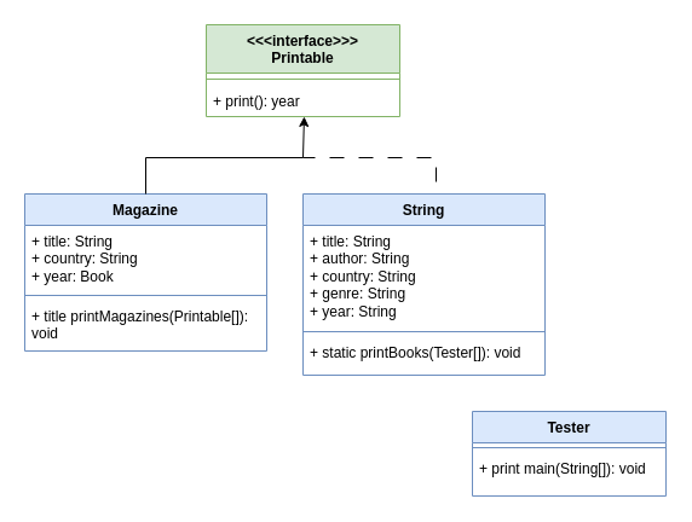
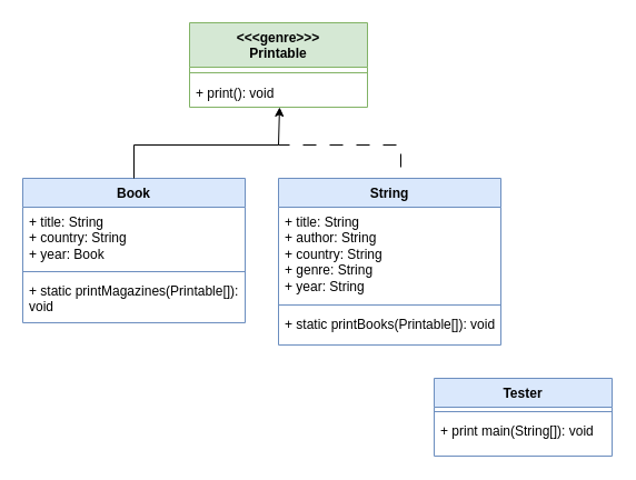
  <mxCell id="0" />
  <mxCell id="1" parent="0" />
  <mxCell id="2" value="String" style="swimlane;fontStyle=1;align=center;verticalAlign=top;childLayout=stackLayout;horizontal=1;startSize=26;horizontalStack=0;resizeParent=1;resizeParentMax=0;resizeLast=0;collapsible=1;marginBottom=0;whiteSpace=wrap;html=1;strokeColor=#6c8ebf;fontFamily=Helvetica;fontSize=12;fillColor=#dae8fc;" vertex="1" parent="1"><mxGeometry x="250" y="160" width="200" height="150" as="geometry" /></mxCell>
  <mxCell id="3" value="+ title: String&lt;br&gt;+ author: String&lt;div&gt;+ country: String&lt;/div&gt;&lt;div&gt;+ genre: String&lt;/div&gt;&lt;div&gt;+ year: String&lt;br&gt;&lt;div&gt;&lt;br&gt;&lt;/div&gt;&lt;/div&gt;" style="text;strokeColor=none;fillColor=none;align=left;verticalAlign=top;spacingLeft=4;spacingRight=4;overflow=hidden;rotatable=0;points=[[0,0.5],[1,0.5]];portConstraint=eastwest;whiteSpace=wrap;html=1;fontFamily=Helvetica;fontSize=12;fontColor=default;" vertex="1" parent="2"><mxGeometry y="26" width="200" height="84" as="geometry" /></mxCell>
  <mxCell id="4" value="" style="line;strokeWidth=1;fillColor=none;align=left;verticalAlign=middle;spacingTop=-1;spacingLeft=3;spacingRight=3;rotatable=0;labelPosition=right;points=[];portConstraint=eastwest;strokeColor=inherit;fontFamily=Helvetica;fontSize=12;fontColor=default;" vertex="1" parent="2"><mxGeometry y="110" width="200" height="8" as="geometry" /></mxCell>
- <mxCell id="5" value="+ static printBooks(Tester[]): void" style="text;strokeColor=none;fillColor=none;align=left;verticalAlign=top;spacingLeft=4;spacingRight=4;overflow=hidden;rotatable=0;points=[[0,0.5],[1,0.5]];portConstraint=eastwest;whiteSpace=wrap;html=1;fontFamily=Helvetica;fontSize=12;fontColor=default;" vertex="1" parent="2"><mxGeometry y="118" width="200" height="32" as="geometry" /></mxCell>
- <mxCell id="6" value="&amp;lt;&amp;lt;&amp;lt;interface&amp;gt;&amp;gt;&amp;gt;&lt;div&gt;Printable&lt;/div&gt;" style="swimlane;fontStyle=1;align=center;verticalAlign=top;childLayout=stackLayout;horizontal=1;startSize=40;horizontalStack=0;resizeParent=1;resizeParentMax=0;resizeLast=0;collapsible=1;marginBottom=0;whiteSpace=wrap;html=1;strokeColor=#82b366;fontFamily=Helvetica;fontSize=12;fontColor=default;fillColor=#d5e8d4;" vertex="1" parent="1"><mxGeometry x="170" y="20" width="160" height="76" as="geometry" /></mxCell>
+ <mxCell id="5" value="+ static printBooks(Printable[]): void" style="text;strokeColor=none;fillColor=none;align=left;verticalAlign=top;spacingLeft=4;spacingRight=4;overflow=hidden;rotatable=0;points=[[0,0.5],[1,0.5]];portConstraint=eastwest;whiteSpace=wrap;html=1;fontFamily=Helvetica;fontSize=12;fontColor=default;" vertex="1" parent="2"><mxGeometry y="118" width="200" height="32" as="geometry" /></mxCell>
+ <mxCell id="6" value="&amp;lt;&amp;lt;&amp;lt;genre&amp;gt;&amp;gt;&amp;gt;&lt;div&gt;Printable&lt;/div&gt;" style="swimlane;fontStyle=1;align=center;verticalAlign=top;childLayout=stackLayout;horizontal=1;startSize=40;horizontalStack=0;resizeParent=1;resizeParentMax=0;resizeLast=0;collapsible=1;marginBottom=0;whiteSpace=wrap;html=1;strokeColor=#82b366;fontFamily=Helvetica;fontSize=12;fontColor=default;fillColor=#d5e8d4;" vertex="1" parent="1"><mxGeometry x="170" y="20" width="160" height="76" as="geometry" /></mxCell>
  <mxCell id="7" value="" style="line;strokeWidth=1;fillColor=none;align=left;verticalAlign=middle;spacingTop=-1;spacingLeft=3;spacingRight=3;rotatable=0;labelPosition=right;points=[];portConstraint=eastwest;strokeColor=inherit;fontFamily=Helvetica;fontSize=12;fontColor=default;" vertex="1" parent="6"><mxGeometry y="40" width="160" height="10" as="geometry" /></mxCell>
- <mxCell id="8" value="+ print(): year" style="text;strokeColor=none;fillColor=none;align=left;verticalAlign=top;spacingLeft=4;spacingRight=4;overflow=hidden;rotatable=0;points=[[0,0.5],[1,0.5]];portConstraint=eastwest;whiteSpace=wrap;html=1;fontFamily=Helvetica;fontSize=12;fontColor=default;" vertex="1" parent="6"><mxGeometry y="50" width="160" height="26" as="geometry" /></mxCell>
- <mxCell id="9" value="Magazine" style="swimlane;fontStyle=1;align=center;verticalAlign=top;childLayout=stackLayout;horizontal=1;startSize=26;horizontalStack=0;resizeParent=1;resizeParentMax=0;resizeLast=0;collapsible=1;marginBottom=0;whiteSpace=wrap;html=1;strokeColor=#6c8ebf;fontFamily=Helvetica;fontSize=12;fillColor=#dae8fc;" vertex="1" parent="1"><mxGeometry x="20" y="160" width="200" height="130" as="geometry" /></mxCell>
+ <mxCell id="8" value="+ print(): void" style="text;strokeColor=none;fillColor=none;align=left;verticalAlign=top;spacingLeft=4;spacingRight=4;overflow=hidden;rotatable=0;points=[[0,0.5],[1,0.5]];portConstraint=eastwest;whiteSpace=wrap;html=1;fontFamily=Helvetica;fontSize=12;fontColor=default;" vertex="1" parent="6"><mxGeometry y="50" width="160" height="26" as="geometry" /></mxCell>
+ <mxCell id="9" value="Book" style="swimlane;fontStyle=1;align=center;verticalAlign=top;childLayout=stackLayout;horizontal=1;startSize=26;horizontalStack=0;resizeParent=1;resizeParentMax=0;resizeLast=0;collapsible=1;marginBottom=0;whiteSpace=wrap;html=1;strokeColor=#6c8ebf;fontFamily=Helvetica;fontSize=12;fillColor=#dae8fc;" vertex="1" parent="1"><mxGeometry x="20" y="160" width="200" height="130" as="geometry" /></mxCell>
  <mxCell id="10" value="+ title: String&lt;br&gt;+ country: String&lt;div&gt;+ year: Book&lt;/div&gt;" style="text;strokeColor=none;fillColor=none;align=left;verticalAlign=top;spacingLeft=4;spacingRight=4;overflow=hidden;rotatable=0;points=[[0,0.5],[1,0.5]];portConstraint=eastwest;whiteSpace=wrap;html=1;fontFamily=Helvetica;fontSize=12;fontColor=default;" vertex="1" parent="9"><mxGeometry y="26" width="200" height="54" as="geometry" /></mxCell>
  <mxCell id="11" value="" style="line;strokeWidth=1;fillColor=none;align=left;verticalAlign=middle;spacingTop=-1;spacingLeft=3;spacingRight=3;rotatable=0;labelPosition=right;points=[];portConstraint=eastwest;strokeColor=inherit;fontFamily=Helvetica;fontSize=12;fontColor=default;" vertex="1" parent="9"><mxGeometry y="80" width="200" height="8" as="geometry" /></mxCell>
- <mxCell id="12" value="+ title printMagazines(Printable[]): void" style="text;strokeColor=none;fillColor=none;align=left;verticalAlign=top;spacingLeft=4;spacingRight=4;overflow=hidden;rotatable=0;points=[[0,0.5],[1,0.5]];portConstraint=eastwest;whiteSpace=wrap;html=1;fontFamily=Helvetica;fontSize=12;fontColor=default;" vertex="1" parent="9"><mxGeometry y="88" width="200" height="42" as="geometry" /></mxCell>
+ <mxCell id="12" value="+ static printMagazines(Printable[]): void" style="text;strokeColor=none;fillColor=none;align=left;verticalAlign=top;spacingLeft=4;spacingRight=4;overflow=hidden;rotatable=0;points=[[0,0.5],[1,0.5]];portConstraint=eastwest;whiteSpace=wrap;html=1;fontFamily=Helvetica;fontSize=12;fontColor=default;" vertex="1" parent="9"><mxGeometry y="88" width="200" height="42" as="geometry" /></mxCell>
  <mxCell id="13" value="" style="endArrow=classic;html=1;rounded=0;fontFamily=Helvetica;fontSize=12;fontColor=default;exitX=0.5;exitY=0;exitDx=0;exitDy=0;dashed=0;dashPattern=12 12;entryX=0.506;entryY=1;entryDx=0;entryDy=0;entryPerimeter=0;" edge="1" parent="1" source="9" target="8"><mxGeometry width="50" height="50" relative="1" as="geometry"><mxPoint x="270" y="290" as="sourcePoint" /><mxPoint x="280" y="110" as="targetPoint" /><Array as="points"><mxPoint x="120" y="130" /><mxPoint x="250" y="130" /></Array></mxGeometry></mxCell>
  <mxCell id="14" value="" style="endArrow=none;dashed=1;html=1;rounded=0;fontFamily=Helvetica;fontSize=12;fontColor=default;dashPattern=12 12;" edge="1" parent="1"><mxGeometry width="50" height="50" relative="1" as="geometry"><mxPoint x="360" y="150" as="sourcePoint" /><mxPoint x="250" y="130" as="targetPoint" /><Array as="points"><mxPoint x="360" y="130" /></Array></mxGeometry></mxCell>
  <mxCell id="15" value="Tester" style="swimlane;fontStyle=1;align=center;verticalAlign=top;childLayout=stackLayout;horizontal=1;startSize=26;horizontalStack=0;resizeParent=1;resizeParentMax=0;resizeLast=0;collapsible=1;marginBottom=0;whiteSpace=wrap;html=1;strokeColor=#6c8ebf;fontFamily=Helvetica;fontSize=12;fillColor=#dae8fc;" vertex="1" parent="1"><mxGeometry x="390" y="340" width="160" height="70" as="geometry" /></mxCell>
  <mxCell id="16" value="" style="line;strokeWidth=1;fillColor=none;align=left;verticalAlign=middle;spacingTop=-1;spacingLeft=3;spacingRight=3;rotatable=0;labelPosition=right;points=[];portConstraint=eastwest;strokeColor=inherit;fontFamily=Helvetica;fontSize=12;fontColor=default;" vertex="1" parent="15"><mxGeometry y="26" width="160" height="8" as="geometry" /></mxCell>
  <mxCell id="17" value="+ print main(String[]): void" style="text;strokeColor=none;fillColor=none;align=left;verticalAlign=top;spacingLeft=4;spacingRight=4;overflow=hidden;rotatable=0;points=[[0,0.5],[1,0.5]];portConstraint=eastwest;whiteSpace=wrap;html=1;fontFamily=Helvetica;fontSize=12;fontColor=default;" vertex="1" parent="15"><mxGeometry y="34" width="160" height="36" as="geometry" /></mxCell>
